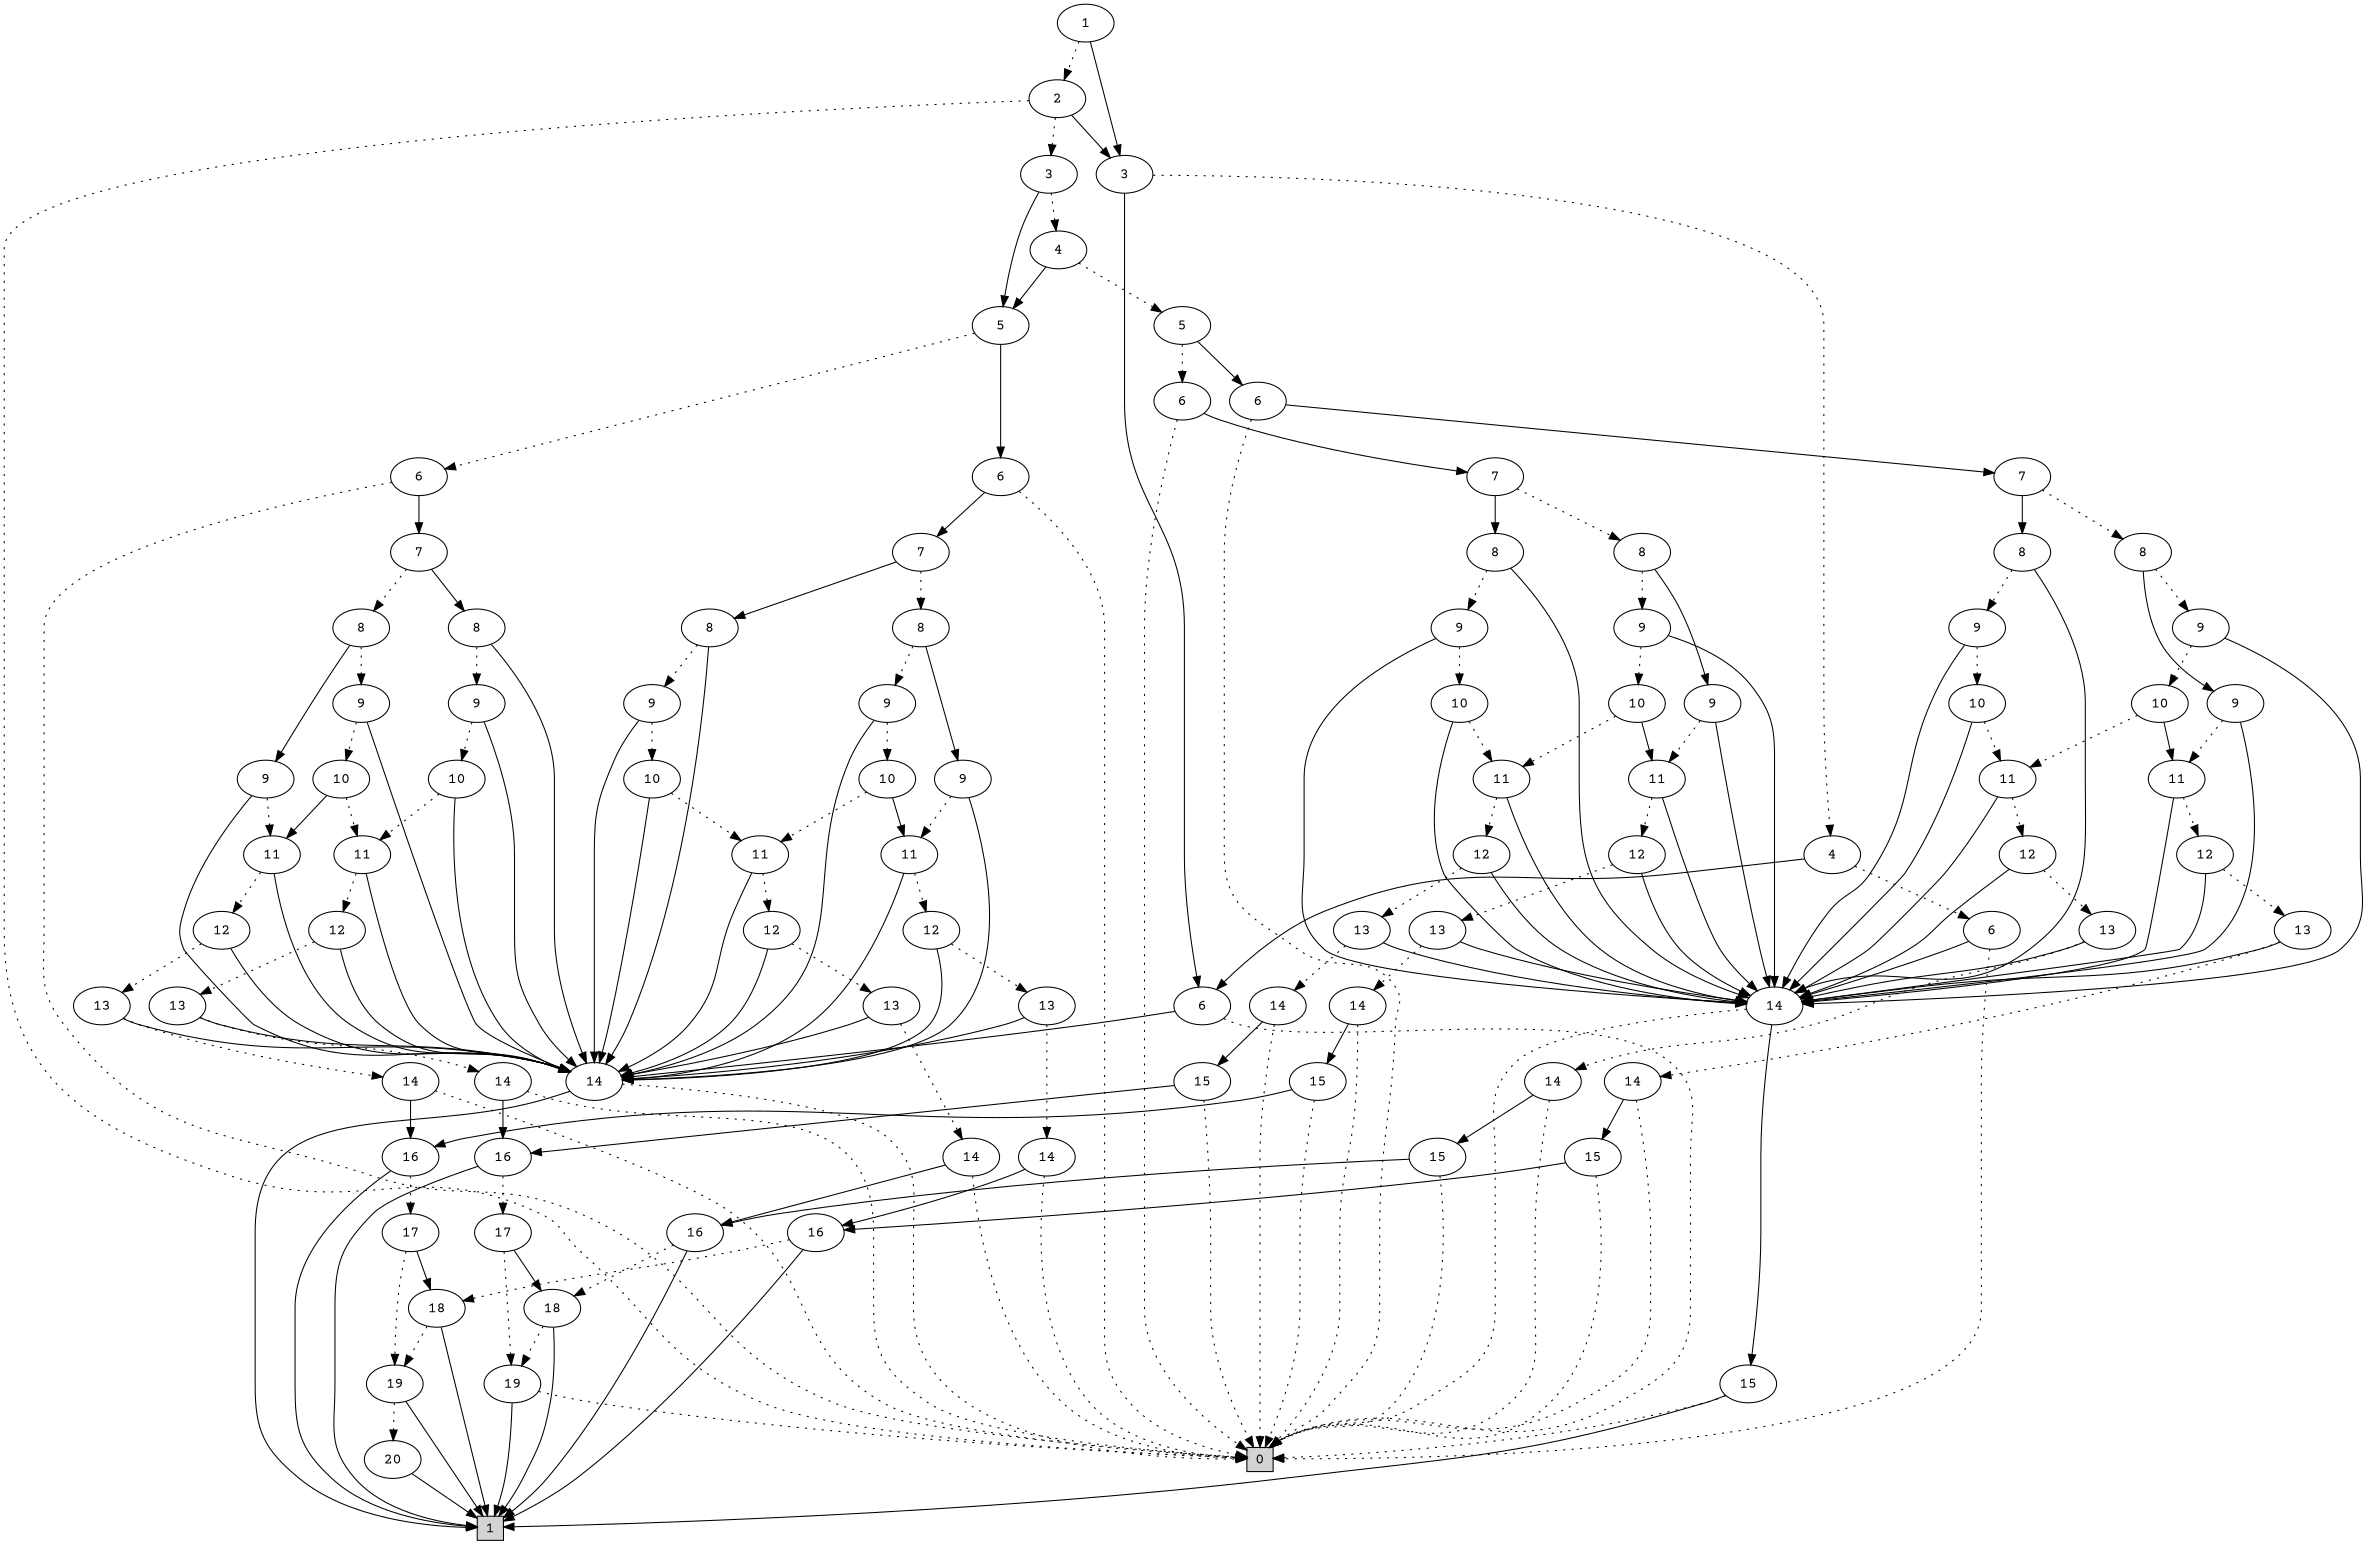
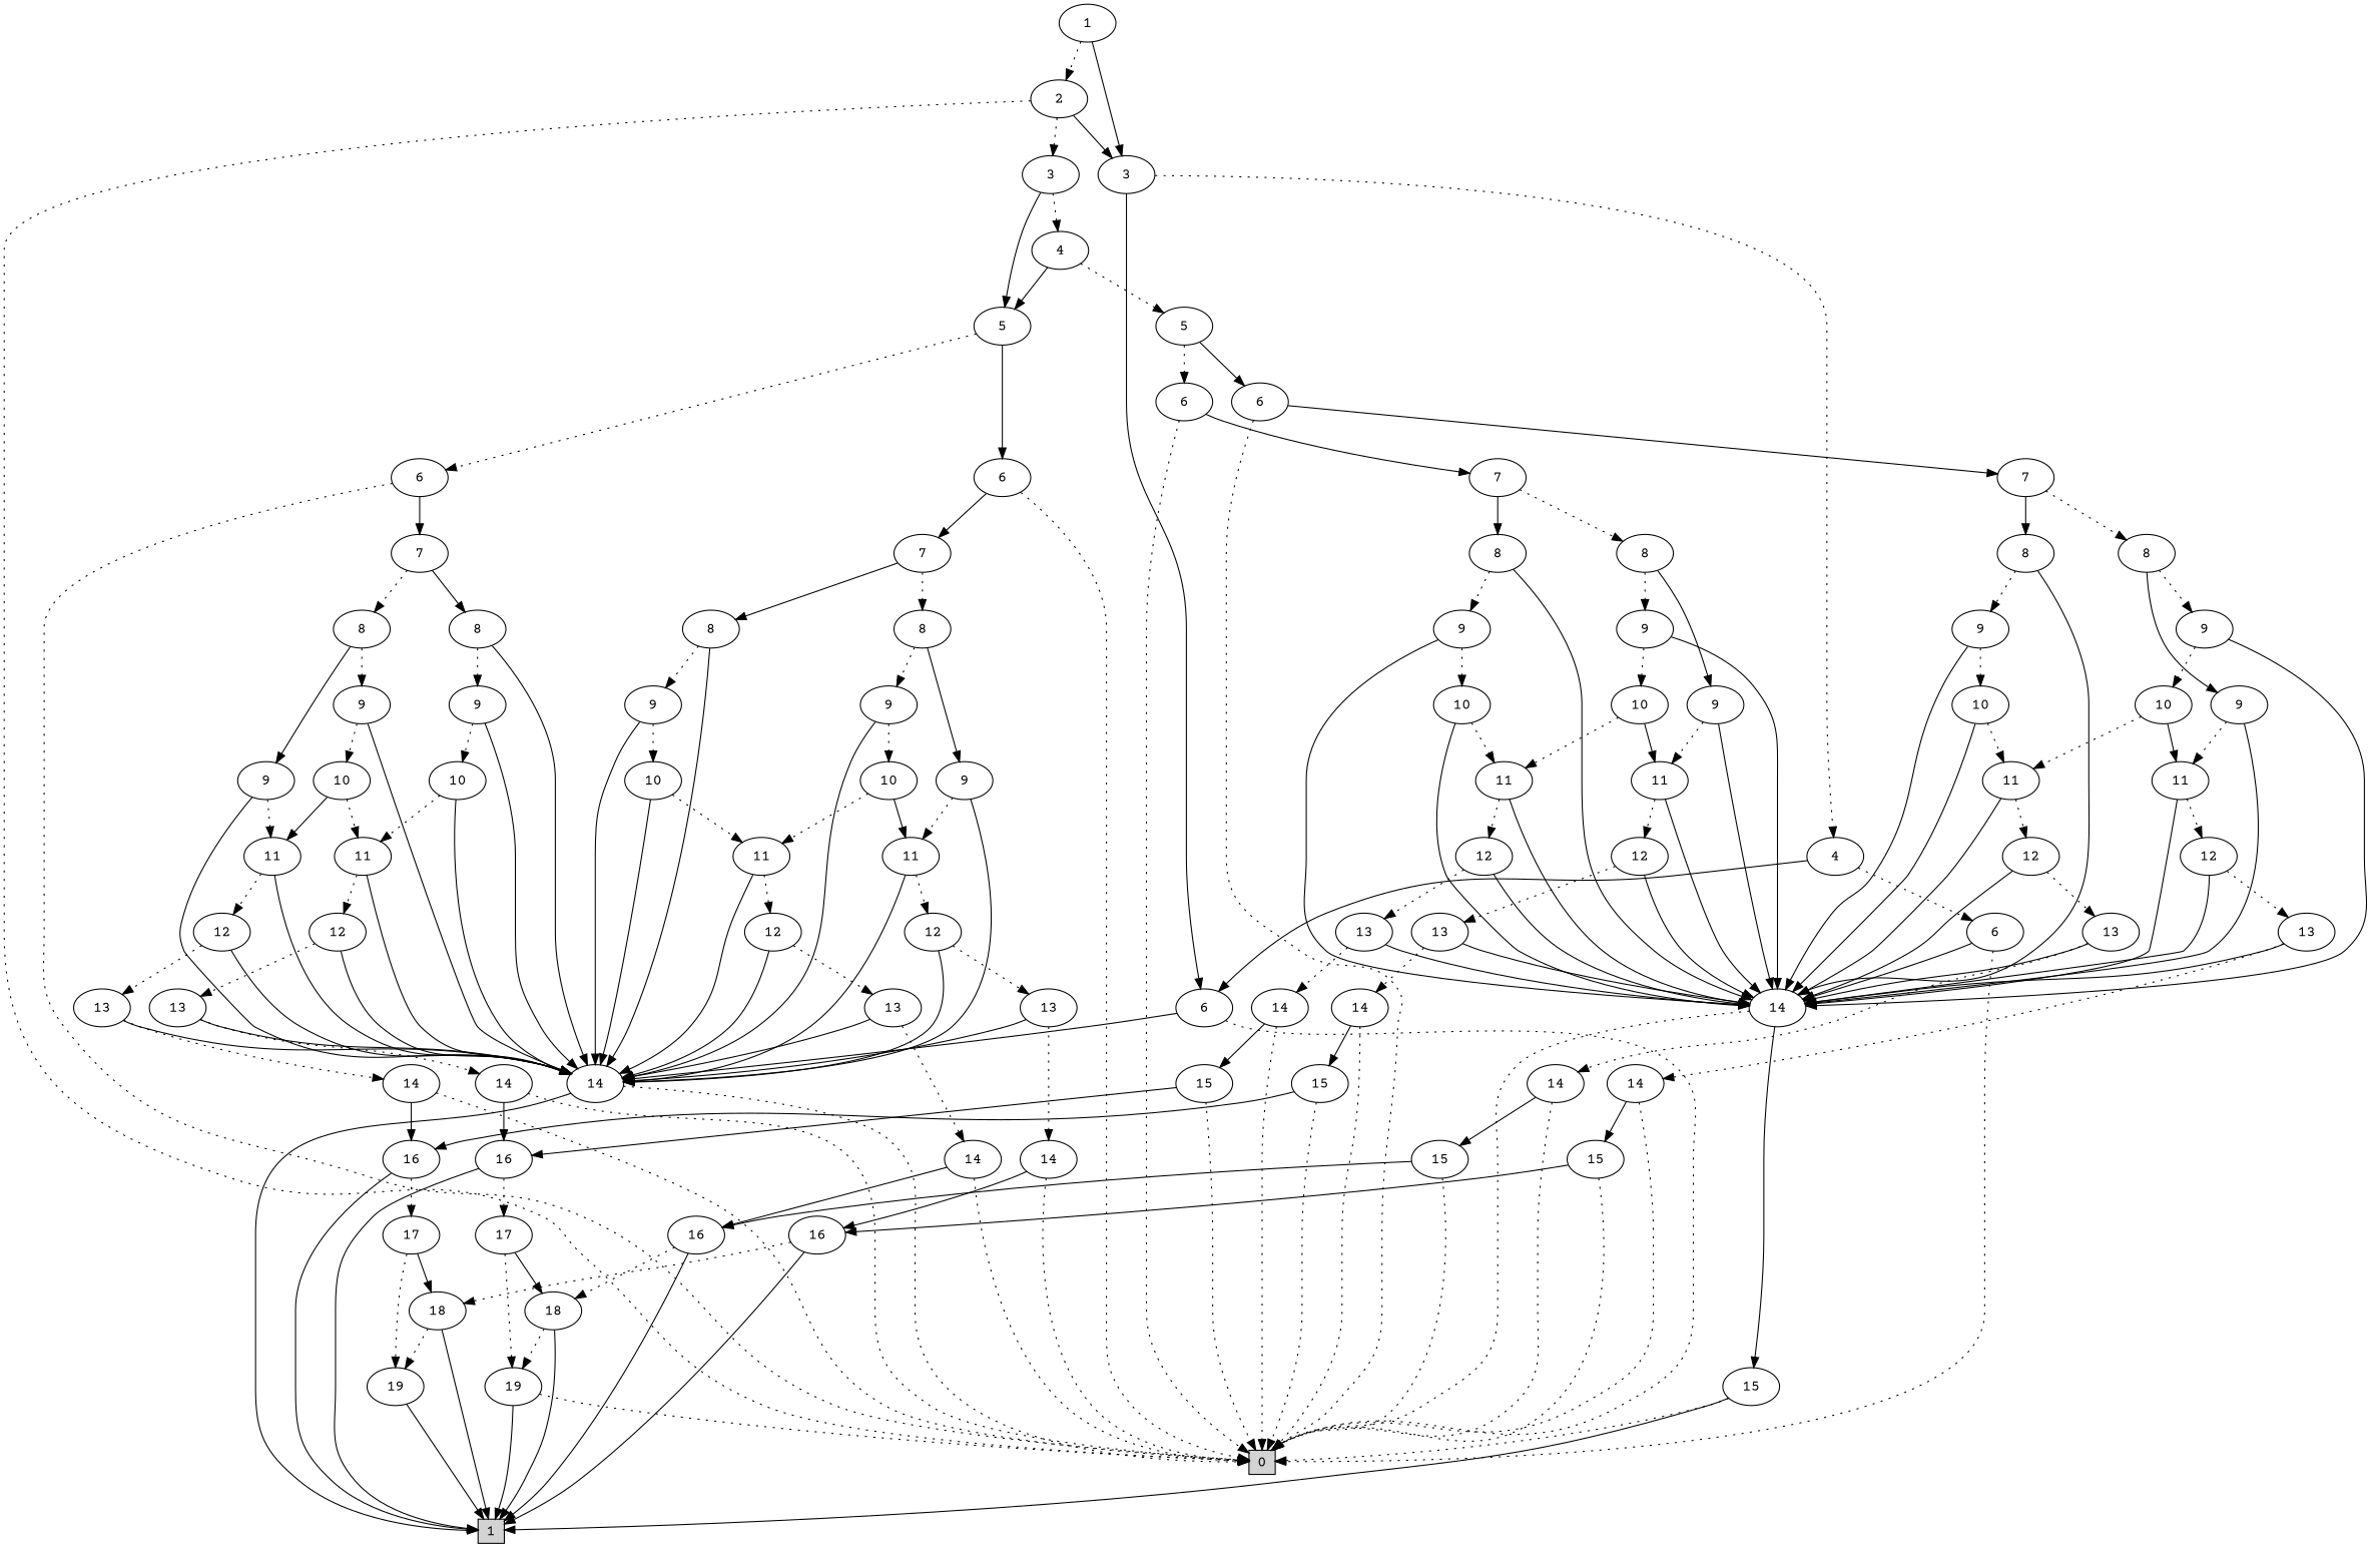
  digraph {
    fontname="Courier Prime"
    node [fontname="Courier Prime"]
    edge [fontname="Courier Prime" style=dotted]
    n1 [height=0.3 label=0 shape=box style=filled width=0.3]
    n2 [height=0.3 label=1 shape=box style=filled width=0.3]
    n3 [label=1]
    n4 [label=2]
    n5 [label=3]
    n6 [label=3]
    n7 [label=4]
    n8 [label=6]
    n9 [label=4]
    n10 [label=5]
    n11 [label=6]
    n12 [label=14]
    n13 [label=5]
    n14 [label=6]
    n15 [label=6]
    n16 [label=6]
    n17 [label=6]
    n18 [label=7]
    n19 [label=7]
    n20 [label=7]
    n21 [label=7]
    n22 [label=8]
    n23 [label=8]
    n24 [label=8]
    n25 [label=8]
    n26 [label=9]
    n27 [label=9]
    n28 [label=14]
    n29 [label=9]
    n30 [label=10]
    n31 [label=11]
    n32 [label=15]
    n33 [label=10]
    n34 [label=11]
    n35 [label=12]
    n36 [label=12]
    n37 [label=13]
    n38 [label=13]
    n39 [label=14]
    n40 [label=15]
    n41 [label=16]
    n42 [label=17]
    n43 [label=19]
    n44 [label=18]
    n45 [label=14]
    n46 [label=15]
    n47 [label=16]
    n48 [label=17]
    n49 [label=19]
    n50 [label=18]
-   n51 [label=20]
    n52 [label=9]
    n53 [label=9]
    n54 [label=9]
    n55 [label=10]
    n56 [label=11]
    n57 [label=10]
    n58 [label=11]
    n59 [label=12]
    n60 [label=12]
    n61 [label=13]
    n62 [label=13]
    n63 [label=14]
    n64 [label=15]
    n65 [label=16]
    n66 [label=14]
    n67 [label=15]
    n68 [label=16]
    n69 [label=8]
    n70 [label=8]
    n71 [label=8]
    n72 [label=8]
    n73 [label=9]
    n74 [label=9]
    n75 [label=9]
    n76 [label=10]
    n77 [label=11]
    n78 [label=10]
    n79 [label=11]
    n80 [label=12]
    n81 [label=12]
    n82 [label=13]
    n83 [label=13]
    n84 [label=14]
    n85 [label=14]
    n86 [label=9]
    n87 [label=9]
    n88 [label=9]
    n89 [label=10]
    n90 [label=11]
    n91 [label=10]
    n92 [label=11]
    n93 [label=12]
    n94 [label=12]
    n95 [label=13]
    n96 [label=13]
    n97 [label=14]
    n98 [label=14]
    n3 -> n4
    n3 -> n5 [style=filled]
    n4 -> n1
    n4 -> n5 [style=filled]
    n4 -> n6
    n5 -> n7
    n5 -> n8 [style=filled]
    n6 -> n9
    n6 -> n10 [style=filled]
    n7 -> n8 [style=filled]
    n7 -> n11
    n8 -> n1
    n8 -> n12 [style=filled]
    n9 -> n10 [style=filled]
    n9 -> n13
    n10 -> n14
    n10 -> n15 [style=filled]
    n11 -> n1
    n11 -> n28 [style=filled]
    n12 -> n1
    n12 -> n2 [style=filled]
    n13 -> n16
    n13 -> n17 [style=filled]
    n14 -> n1
    n14 -> n18 [style=filled]
    n15 -> n1
    n15 -> n19 [style=filled]
    n16 -> n1
    n16 -> n20 [style=filled]
    n17 -> n1
    n17 -> n21 [style=filled]
    n18 -> n69
    n18 -> n70 [style=filled]
    n19 -> n71
    n19 -> n72 [style=filled]
    n20 -> n22
    n20 -> n23 [style=filled]
    n21 -> n24
    n21 -> n25 [style=filled]
    n22 -> n26
    n22 -> n27 [style=filled]
    n23 -> n28 [style=filled]
    n23 -> n29
    n24 -> n52
    n24 -> n53 [style=filled]
    n25 -> n28 [style=filled]
    n25 -> n54
    n26 -> n28 [style=filled]
    n26 -> n30
    n27 -> n28 [style=filled]
    n27 -> n31
    n28 -> n1
    n28 -> n32 [style=filled]
    n29 -> n28 [style=filled]
    n29 -> n33
    n30 -> n31 [style=filled]
    n30 -> n34
    n31 -> n28 [style=filled]
    n31 -> n35
    n32 -> n1
    n32 -> n2 [style=filled]
    n33 -> n28 [style=filled]
    n33 -> n34
    n34 -> n28 [style=filled]
    n34 -> n36
    n35 -> n28 [style=filled]
    n35 -> n38
    n36 -> n28 [style=filled]
    n36 -> n37
    n37 -> n28 [style=filled]
    n37 -> n39
    n38 -> n28 [style=filled]
    n38 -> n45
    n39 -> n1
    n39 -> n40 [style=filled]
    n40 -> n1
    n40 -> n41 [style=filled]
    n41 -> n2 [style=filled]
    n41 -> n42
    n42 -> n43
    n42 -> n44 [style=filled]
    n43 -> n1
    n43 -> n2 [style=filled]
    n44 -> n2 [style=filled]
    n44 -> n43
    n45 -> n1
    n45 -> n46 [style=filled]
    n46 -> n1
    n46 -> n47 [style=filled]
    n47 -> n2 [style=filled]
    n47 -> n48
    n48 -> n49
    n48 -> n50 [style=filled]
    n49 -> n2 [style=filled]
-   n49 -> n51
    n50 -> n2 [style=filled]
    n50 -> n49
-   n51 -> n2 [style=filled]
    n52 -> n28 [style=filled]
    n52 -> n55
    n53 -> n28 [style=filled]
    n53 -> n56
    n54 -> n28 [style=filled]
    n54 -> n57
    n55 -> n56 [style=filled]
    n55 -> n58
    n56 -> n28 [style=filled]
    n56 -> n59
    n57 -> n28 [style=filled]
    n57 -> n58
    n58 -> n28 [style=filled]
    n58 -> n60
    n59 -> n28 [style=filled]
    n59 -> n62
    n60 -> n28 [style=filled]
    n60 -> n61
    n61 -> n28 [style=filled]
    n61 -> n63
    n62 -> n28 [style=filled]
    n62 -> n66
    n63 -> n1
    n63 -> n64 [style=filled]
    n64 -> n1
    n64 -> n65 [style=filled]
    n65 -> n2 [style=filled]
    n65 -> n44
    n66 -> n1
    n66 -> n67 [style=filled]
    n67 -> n1
    n67 -> n68 [style=filled]
    n68 -> n2 [style=filled]
    n68 -> n50
    n69 -> n73
    n69 -> n74 [style=filled]
    n70 -> n12 [style=filled]
    n70 -> n75
    n71 -> n86
    n71 -> n87 [style=filled]
    n72 -> n12 [style=filled]
    n72 -> n88
    n73 -> n12 [style=filled]
    n73 -> n76
    n74 -> n12 [style=filled]
    n74 -> n77
    n75 -> n12 [style=filled]
    n75 -> n78
    n76 -> n77 [style=filled]
    n76 -> n79
    n77 -> n12 [style=filled]
    n77 -> n80
    n78 -> n12 [style=filled]
    n78 -> n79
    n79 -> n12 [style=filled]
    n79 -> n81
    n80 -> n12 [style=filled]
    n80 -> n83
    n81 -> n12 [style=filled]
    n81 -> n82
    n82 -> n12 [style=filled]
    n82 -> n84
    n83 -> n12 [style=filled]
    n83 -> n85
    n84 -> n1
    n84 -> n41 [style=filled]
    n85 -> n1
    n85 -> n47 [style=filled]
    n86 -> n12 [style=filled]
    n86 -> n89
    n87 -> n12 [style=filled]
    n87 -> n90
    n88 -> n12 [style=filled]
    n88 -> n91
    n89 -> n90 [style=filled]
    n89 -> n92
    n90 -> n12 [style=filled]
    n90 -> n93
    n91 -> n12 [style=filled]
    n91 -> n92
    n92 -> n12 [style=filled]
    n92 -> n94
    n93 -> n12 [style=filled]
    n93 -> n96
    n94 -> n12 [style=filled]
    n94 -> n95
    n95 -> n12 [style=filled]
    n95 -> n97
    n96 -> n12 [style=filled]
    n96 -> n98
    n97 -> n1
    n97 -> n65 [style=filled]
    n98 -> n1
    n98 -> n68 [style=filled]
  }
